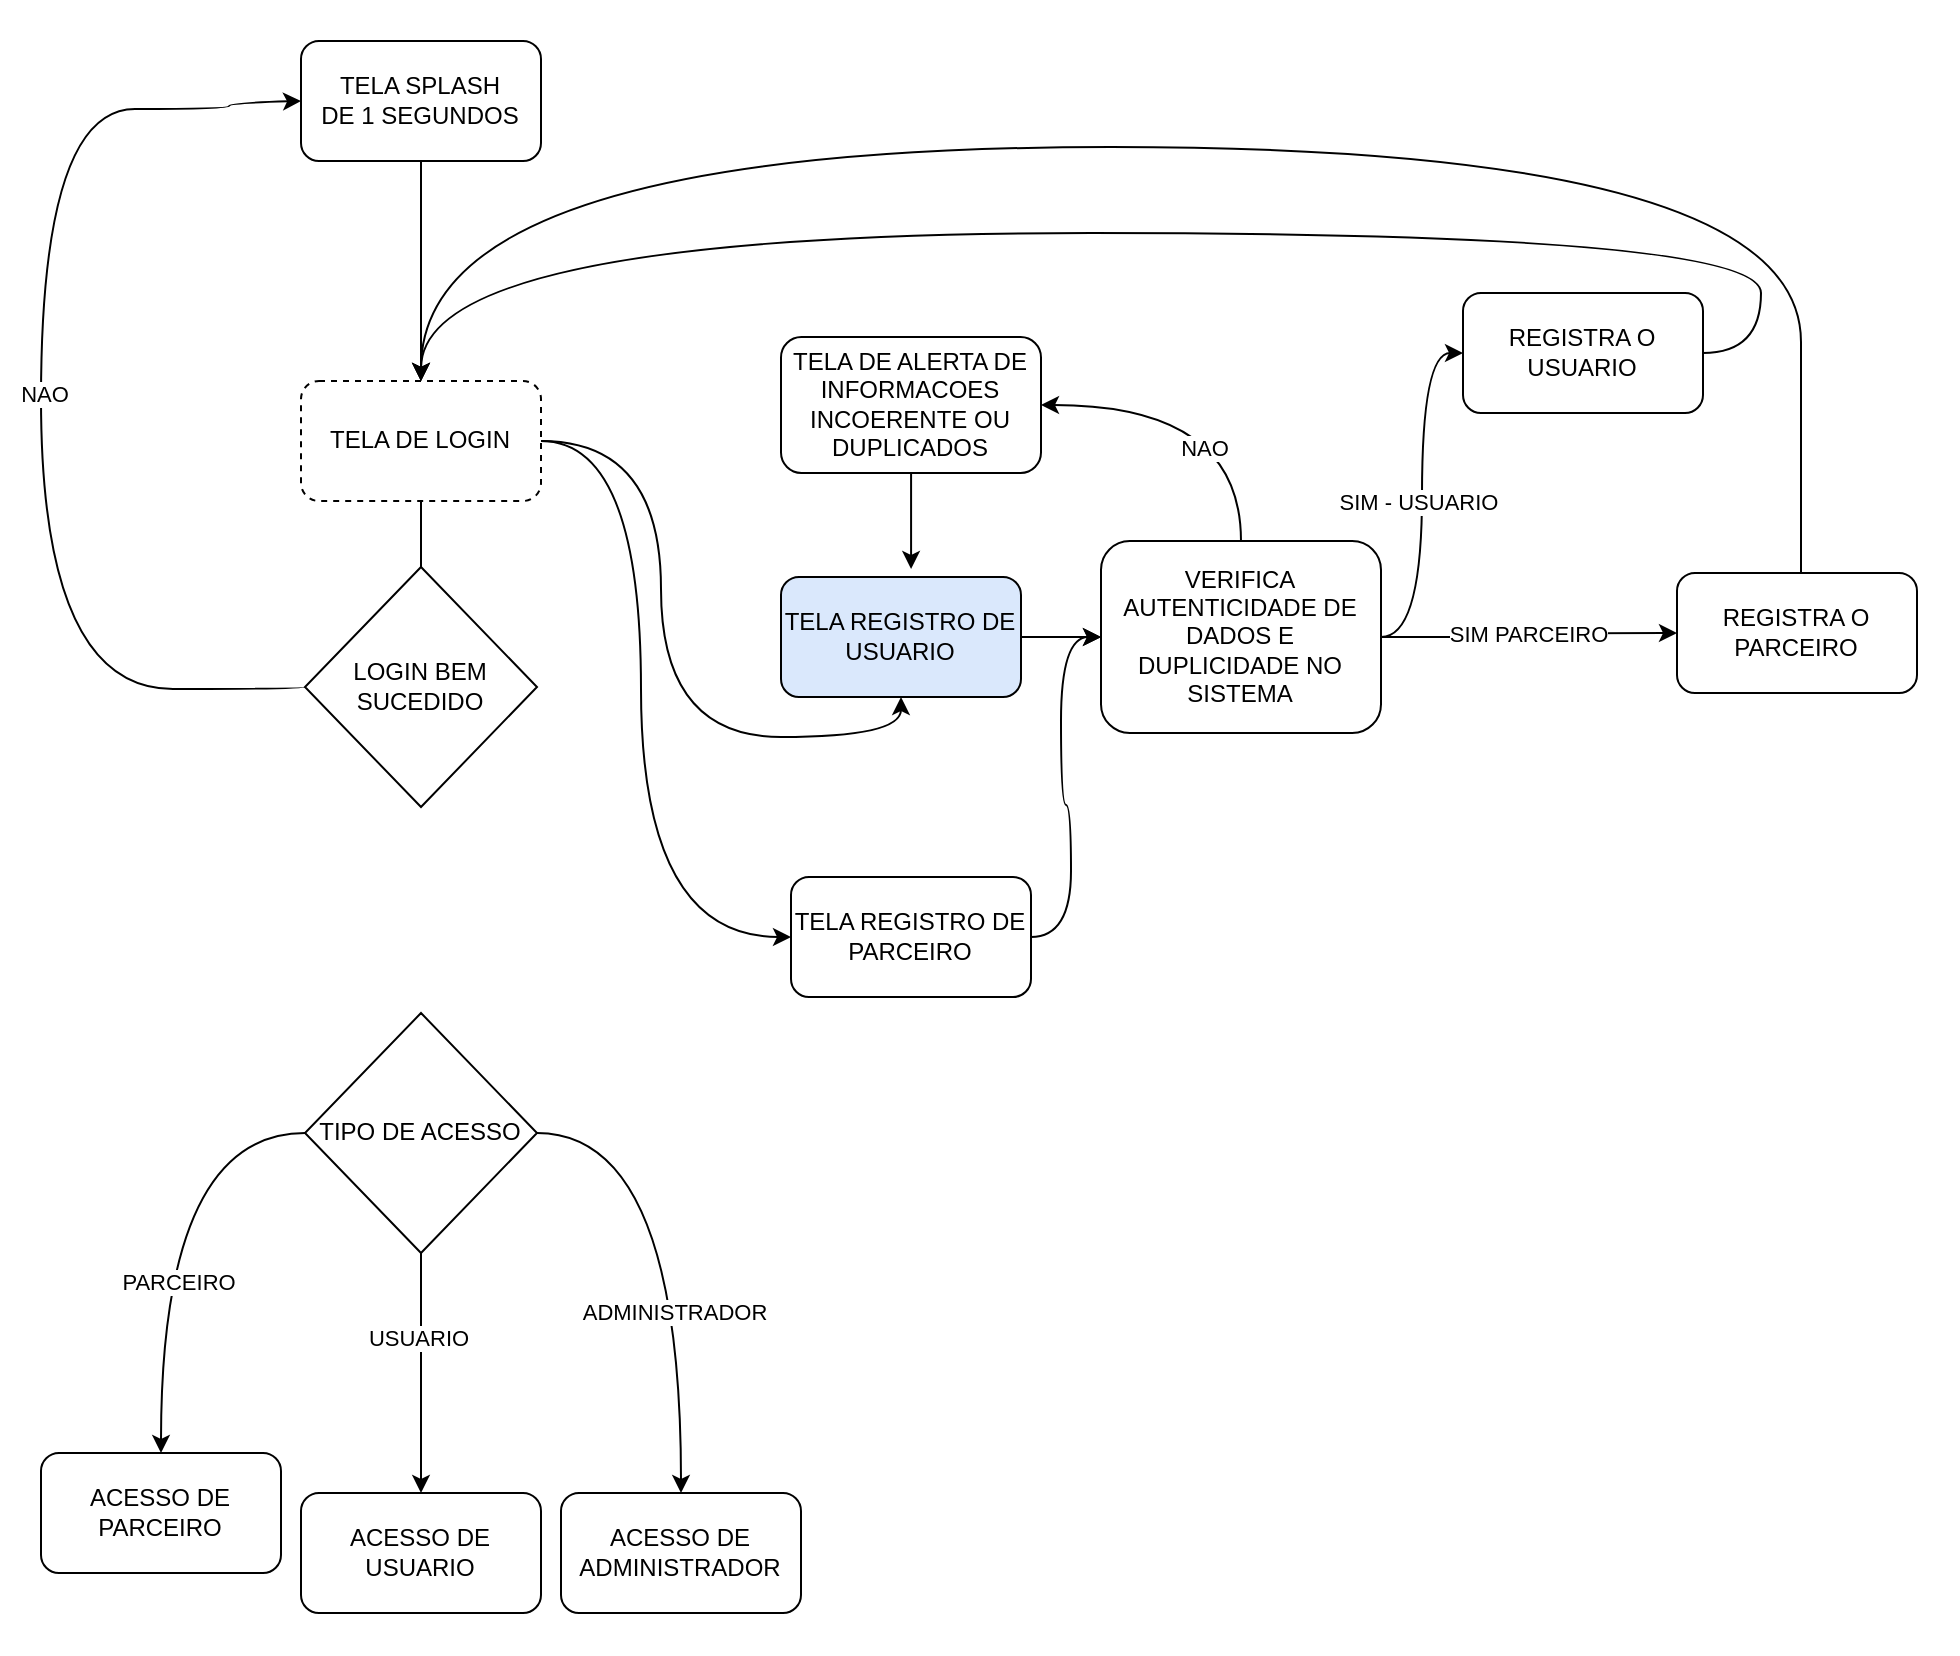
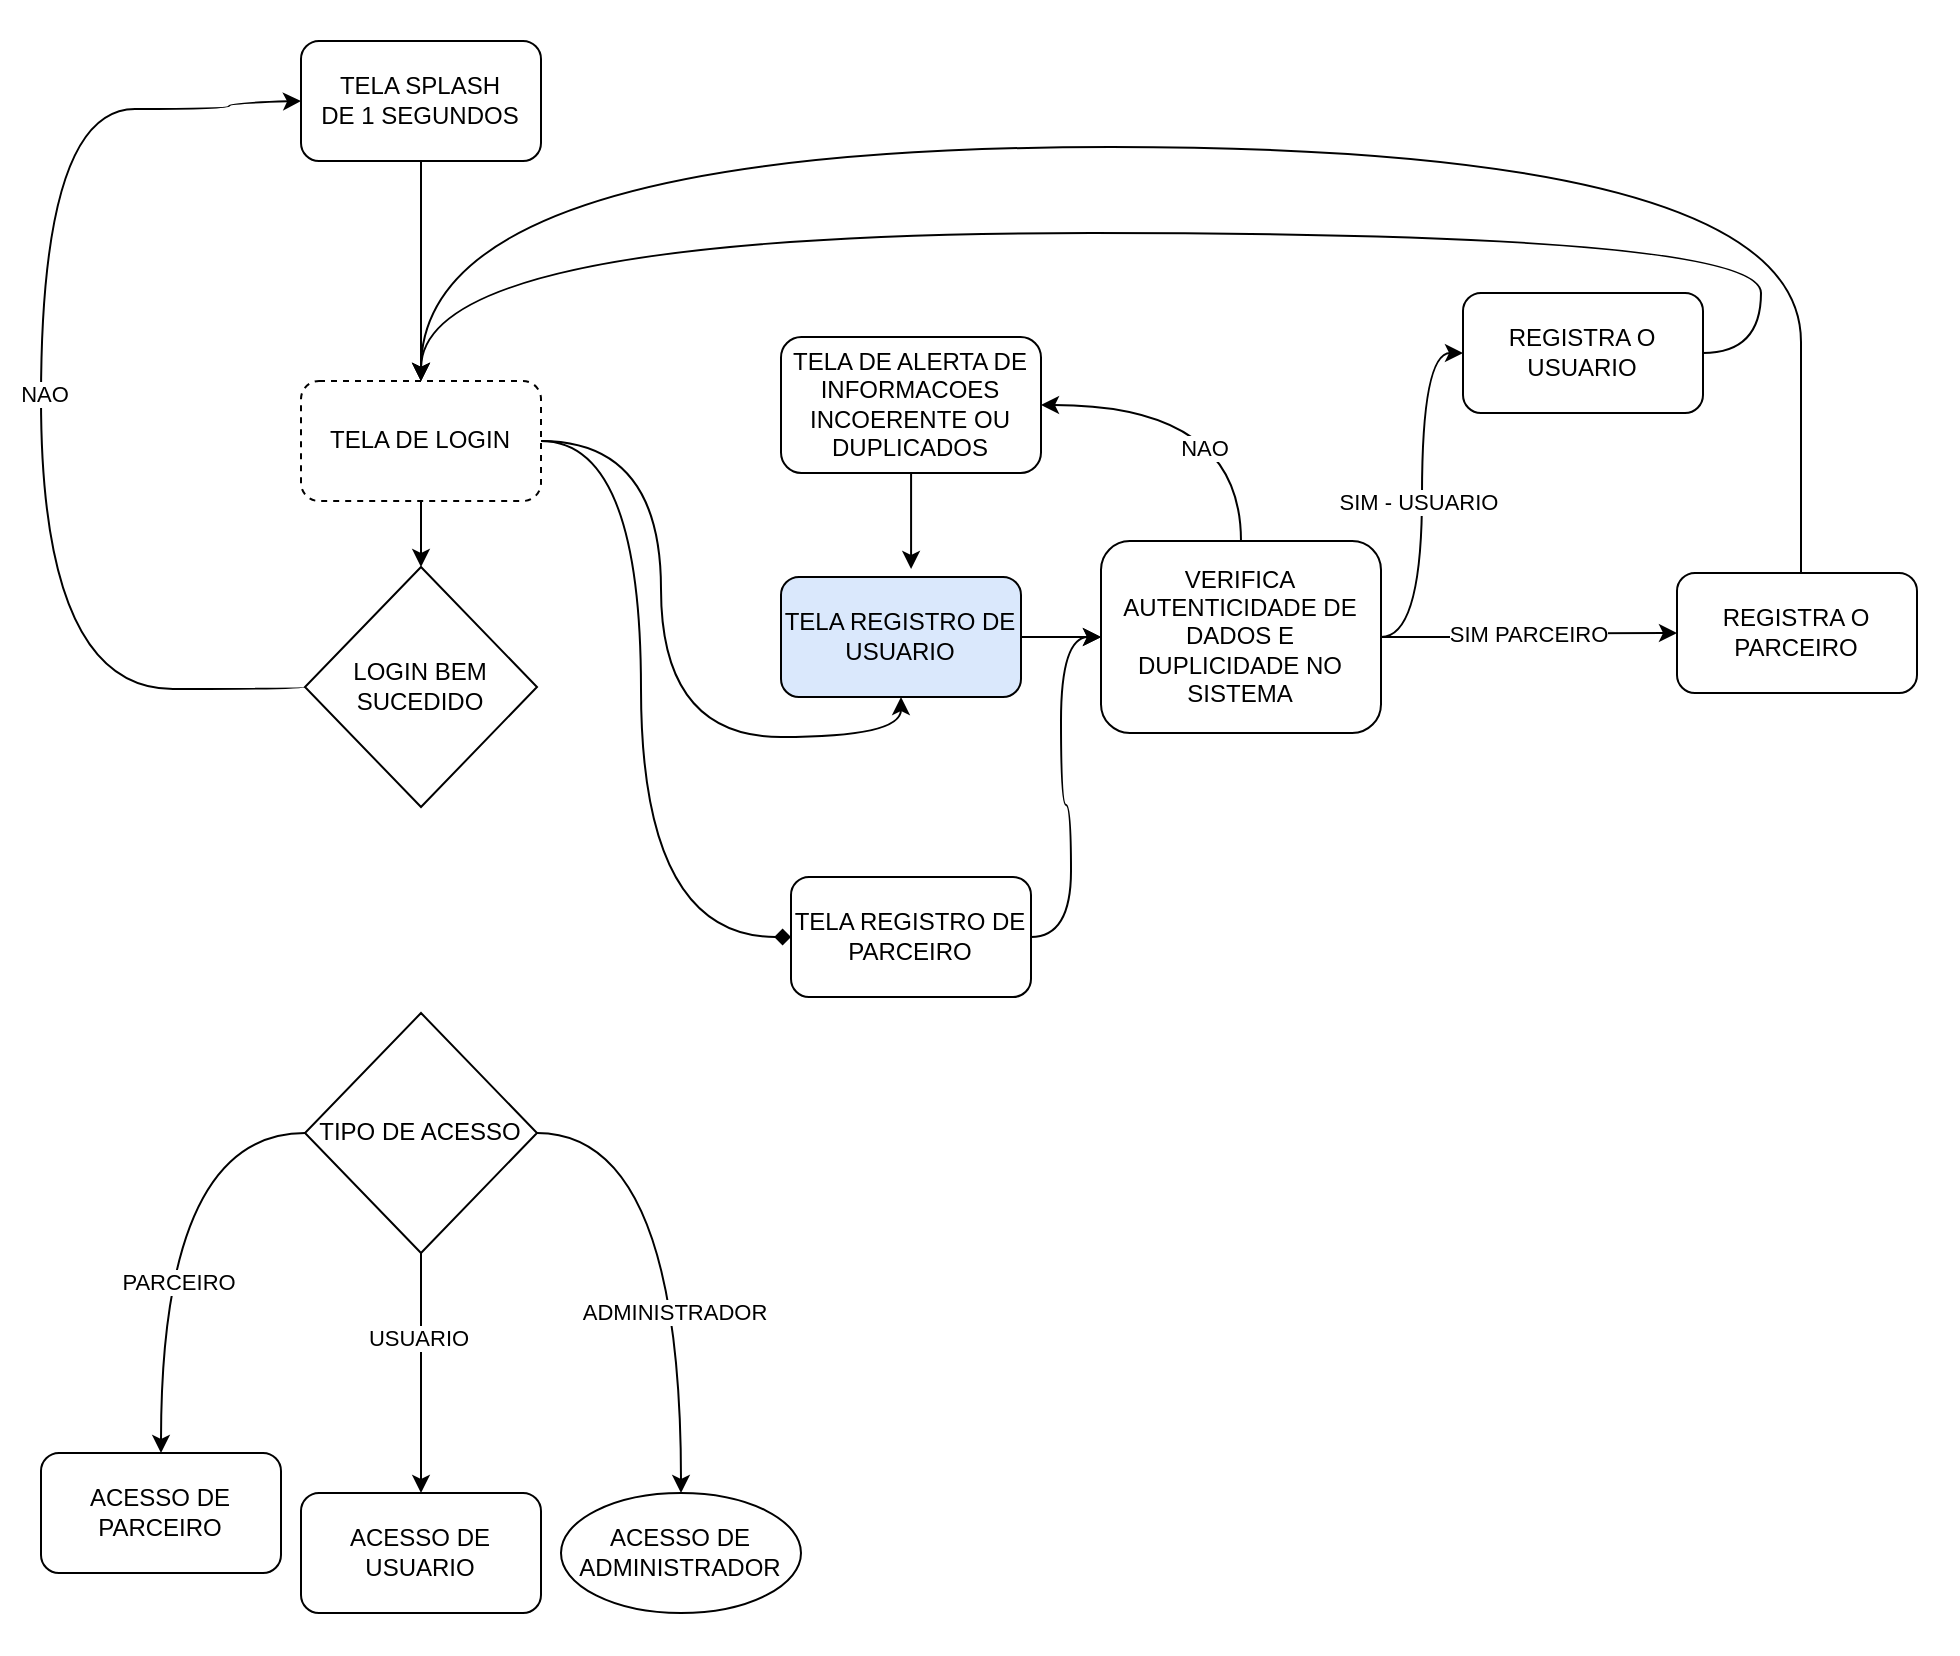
  <mxCell id="0" />
  <mxCell id="1" parent="0" />
  <mxCell id="2" style="edgeStyle=orthogonalEdgeStyle;rounded=0;orthogonalLoop=1;jettySize=auto;html=1;entryX=0.5;entryY=0;entryDx=0;entryDy=0;" parent="1" source="3" target="7" edge="1"><mxGeometry relative="1" as="geometry" /></mxCell>
  <mxCell id="3" value="TELA SPLASH&lt;div&gt;DE 1 SEGUNDOS&lt;/div&gt;" style="rounded=1;whiteSpace=wrap;html=1;" parent="1" vertex="1"><mxGeometry x="150" y="20" width="120" height="60" as="geometry" /></mxCell>
- <mxCell id="4" style="edgeStyle=orthogonalEdgeStyle;rounded=0;orthogonalLoop=1;jettySize=auto;html=1;entryX=0.5;entryY=0;entryDx=0;entryDy=0;endArrow=none;" parent="1" source="7" target="10" edge="1"><mxGeometry relative="1" as="geometry" /></mxCell>
+ <mxCell id="4" style="edgeStyle=orthogonalEdgeStyle;rounded=0;orthogonalLoop=1;jettySize=auto;html=1;entryX=0.5;entryY=0;entryDx=0;entryDy=0;" parent="1" source="7" target="10" edge="1"><mxGeometry relative="1" as="geometry" /></mxCell>
  <mxCell id="5" style="edgeStyle=orthogonalEdgeStyle;curved=1;rounded=0;orthogonalLoop=1;jettySize=auto;html=1;entryX=0.5;entryY=1;entryDx=0;entryDy=0;" parent="1" source="7" target="14" edge="1"><mxGeometry relative="1" as="geometry" /></mxCell>
- <mxCell id="6" style="edgeStyle=orthogonalEdgeStyle;curved=1;rounded=0;orthogonalLoop=1;jettySize=auto;html=1;entryX=0;entryY=0.5;entryDx=0;entryDy=0;" parent="1" source="7" target="35" edge="1"><mxGeometry relative="1" as="geometry"><Array as="points"><mxPoint x="320" y="220" /><mxPoint x="320" y="468" /></Array></mxGeometry></mxCell>
+ <mxCell id="6" style="edgeStyle=orthogonalEdgeStyle;curved=1;rounded=0;orthogonalLoop=1;jettySize=auto;html=1;entryX=0;entryY=0.5;entryDx=0;entryDy=0;endArrow=diamond;" parent="1" source="7" target="35" edge="1"><mxGeometry relative="1" as="geometry"><Array as="points"><mxPoint x="320" y="220" /><mxPoint x="320" y="468" /></Array></mxGeometry></mxCell>
  <mxCell id="7" value="TELA DE LOGIN" style="rounded=1;whiteSpace=wrap;html=1;dashed=1;" parent="1" vertex="1"><mxGeometry x="150" y="190" width="120" height="60" as="geometry" /></mxCell>
  <mxCell id="8" style="edgeStyle=orthogonalEdgeStyle;curved=1;rounded=0;orthogonalLoop=1;jettySize=auto;html=1;entryX=0;entryY=0.5;entryDx=0;entryDy=0;exitX=0;exitY=0.5;exitDx=0;exitDy=0;" parent="1" source="10" target="3" edge="1"><mxGeometry relative="1" as="geometry"><Array as="points"><mxPoint x="20" y="344" /><mxPoint x="20" y="54" /><mxPoint x="114" y="54" /><mxPoint x="114" y="51" /><mxPoint x="150" y="51" /></Array><mxPoint x="92" y="344" as="sourcePoint" /><mxPoint x="90" y="51" as="targetPoint" /></mxGeometry></mxCell>
  <mxCell id="9" value="NAO" style="edgeLabel;html=1;align=center;verticalAlign=middle;resizable=0;points=[];" parent="8" vertex="1" connectable="0"><mxGeometry x="0.012" y="-1" relative="1" as="geometry"><mxPoint as="offset" /></mxGeometry></mxCell>
  <mxCell id="10" value="LOGIN BEM SUCEDIDO" style="rhombus;whiteSpace=wrap;html=1;" parent="1" vertex="1"><mxGeometry x="152" y="283" width="116" height="120" as="geometry" /></mxCell>
  <mxCell id="11" value="ACESSO DE USUARIO" style="rounded=1;whiteSpace=wrap;html=1;" parent="1" vertex="1"><mxGeometry x="150" y="746" width="120" height="60" as="geometry" /></mxCell>
- <mxCell id="12" value="ACESSO DE ADMINISTRADOR" style="rounded=1;whiteSpace=wrap;html=1;" parent="1" vertex="1"><mxGeometry x="280" y="746" width="120" height="60" as="geometry" /></mxCell>
+ <mxCell id="12" value="ACESSO DE ADMINISTRADOR" style="ellipse;whiteSpace=wrap;html=1;" parent="1" vertex="1"><mxGeometry x="280" y="746" width="120" height="60" as="geometry" /></mxCell>
  <mxCell id="13" style="edgeStyle=orthogonalEdgeStyle;curved=1;rounded=0;orthogonalLoop=1;jettySize=auto;html=1;entryX=0;entryY=0.5;entryDx=0;entryDy=0;" parent="1" source="14" target="29" edge="1"><mxGeometry relative="1" as="geometry" /></mxCell>
  <mxCell id="14" value="TELA REGISTRO DE USUARIO" style="rounded=1;whiteSpace=wrap;html=1;fillColor=#dae8fc;" parent="1" vertex="1"><mxGeometry x="390" y="288" width="120" height="60" as="geometry" /></mxCell>
  <mxCell id="15" value="ACESSO DE PARCEIRO" style="rounded=1;whiteSpace=wrap;html=1;" parent="1" vertex="1"><mxGeometry x="20" y="726" width="120" height="60" as="geometry" /></mxCell>
  <mxCell id="16" style="edgeStyle=orthogonalEdgeStyle;curved=1;rounded=0;orthogonalLoop=1;jettySize=auto;html=1;entryX=0.5;entryY=0;entryDx=0;entryDy=0;" parent="1" source="22" target="15" edge="1"><mxGeometry relative="1" as="geometry" /></mxCell>
  <mxCell id="17" value="PARCEIRO" style="edgeLabel;html=1;align=center;verticalAlign=middle;resizable=0;points=[];" parent="16" vertex="1" connectable="0"><mxGeometry x="0.256" y="8" relative="1" as="geometry"><mxPoint as="offset" /></mxGeometry></mxCell>
  <mxCell id="18" style="edgeStyle=orthogonalEdgeStyle;curved=1;rounded=0;orthogonalLoop=1;jettySize=auto;html=1;entryX=0.5;entryY=0;entryDx=0;entryDy=0;" parent="1" source="22" target="11" edge="1"><mxGeometry relative="1" as="geometry" /></mxCell>
  <mxCell id="19" value="USUARIO" style="edgeLabel;html=1;align=center;verticalAlign=middle;resizable=0;points=[];" parent="18" vertex="1" connectable="0"><mxGeometry x="-0.299" y="-2" relative="1" as="geometry"><mxPoint as="offset" /></mxGeometry></mxCell>
  <mxCell id="20" style="edgeStyle=orthogonalEdgeStyle;curved=1;rounded=0;orthogonalLoop=1;jettySize=auto;html=1;entryX=0.5;entryY=0;entryDx=0;entryDy=0;" parent="1" source="22" target="12" edge="1"><mxGeometry relative="1" as="geometry" /></mxCell>
  <mxCell id="21" value="ADMINISTRADOR" style="edgeLabel;html=1;align=center;verticalAlign=middle;resizable=0;points=[];" parent="20" vertex="1" connectable="0"><mxGeometry x="0.278" y="-4" relative="1" as="geometry"><mxPoint as="offset" /></mxGeometry></mxCell>
  <mxCell id="22" value="TIPO DE ACESSO" style="rhombus;whiteSpace=wrap;html=1;" parent="1" vertex="1"><mxGeometry x="152" y="506" width="116" height="120" as="geometry" /></mxCell>
  <mxCell id="23" style="edgeStyle=orthogonalEdgeStyle;curved=1;rounded=0;orthogonalLoop=1;jettySize=auto;html=1;entryX=0;entryY=0.5;entryDx=0;entryDy=0;" parent="1" source="29" target="31" edge="1"><mxGeometry relative="1" as="geometry" /></mxCell>
  <mxCell id="24" value="SIM - USUARIO" style="edgeLabel;html=1;align=center;verticalAlign=middle;resizable=0;points=[];" parent="23" vertex="1" connectable="0"><mxGeometry x="-0.039" y="2" relative="1" as="geometry"><mxPoint as="offset" /></mxGeometry></mxCell>
  <mxCell id="25" style="edgeStyle=orthogonalEdgeStyle;curved=1;rounded=0;orthogonalLoop=1;jettySize=auto;html=1;entryX=1;entryY=0.5;entryDx=0;entryDy=0;" parent="1" source="29" target="32" edge="1"><mxGeometry relative="1" as="geometry"><Array as="points"><mxPoint x="620" y="202" /></Array></mxGeometry></mxCell>
  <mxCell id="26" value="NAO" style="edgeLabel;html=1;align=center;verticalAlign=middle;resizable=0;points=[];" parent="25" vertex="1" connectable="0"><mxGeometry x="-0.439" y="19" relative="1" as="geometry"><mxPoint as="offset" /></mxGeometry></mxCell>
  <mxCell id="27" style="edgeStyle=orthogonalEdgeStyle;curved=1;rounded=0;orthogonalLoop=1;jettySize=auto;html=1;entryX=0;entryY=0.5;entryDx=0;entryDy=0;" parent="1" source="29" target="37" edge="1"><mxGeometry relative="1" as="geometry" /></mxCell>
  <mxCell id="28" value="SIM PARCEIRO" style="edgeLabel;html=1;align=center;verticalAlign=middle;resizable=0;points=[];" parent="27" vertex="1" connectable="0"><mxGeometry x="-0.023" y="2" relative="1" as="geometry"><mxPoint as="offset" /></mxGeometry></mxCell>
  <mxCell id="29" value="VERIFICA AUTENTICIDADE DE DADOS E DUPLICIDADE NO SISTEMA" style="rounded=1;whiteSpace=wrap;html=1;" parent="1" vertex="1"><mxGeometry x="550" y="270" width="140" height="96" as="geometry" /></mxCell>
  <mxCell id="30" style="edgeStyle=orthogonalEdgeStyle;curved=1;rounded=0;orthogonalLoop=1;jettySize=auto;html=1;entryX=0.5;entryY=0;entryDx=0;entryDy=0;" parent="1" source="31" target="7" edge="1"><mxGeometry relative="1" as="geometry"><Array as="points"><mxPoint x="880" y="116" /><mxPoint x="210" y="116" /></Array></mxGeometry></mxCell>
  <mxCell id="31" value="REGISTRA O USUARIO" style="rounded=1;whiteSpace=wrap;html=1;" parent="1" vertex="1"><mxGeometry x="731" y="146" width="120" height="60" as="geometry" /></mxCell>
  <mxCell id="32" value="TELA DE ALERTA DE INFORMACOES INCOERENTE OU DUPLICADOS" style="rounded=1;whiteSpace=wrap;html=1;" parent="1" vertex="1"><mxGeometry x="390" y="168" width="130" height="68" as="geometry" /></mxCell>
  <mxCell id="33" style="edgeStyle=orthogonalEdgeStyle;curved=1;rounded=0;orthogonalLoop=1;jettySize=auto;html=1;entryX=0.542;entryY=-0.067;entryDx=0;entryDy=0;entryPerimeter=0;" parent="1" source="32" target="14" edge="1"><mxGeometry relative="1" as="geometry" /></mxCell>
  <mxCell id="34" style="edgeStyle=orthogonalEdgeStyle;curved=1;rounded=0;orthogonalLoop=1;jettySize=auto;html=1;entryX=0;entryY=0.5;entryDx=0;entryDy=0;" parent="1" source="35" target="29" edge="1"><mxGeometry relative="1" as="geometry" /></mxCell>
  <mxCell id="35" value="TELA REGISTRO DE PARCEIRO" style="rounded=1;whiteSpace=wrap;html=1;" parent="1" vertex="1"><mxGeometry x="395" y="438" width="120" height="60" as="geometry" /></mxCell>
  <mxCell id="36" style="edgeStyle=orthogonalEdgeStyle;curved=1;rounded=0;orthogonalLoop=1;jettySize=auto;html=1;entryX=0.5;entryY=0;entryDx=0;entryDy=0;" parent="1" source="37" target="7" edge="1"><mxGeometry relative="1" as="geometry"><Array as="points"><mxPoint x="900" y="268" /><mxPoint x="900" y="73" /><mxPoint x="210" y="73" /></Array></mxGeometry></mxCell>
  <mxCell id="37" value="REGISTRA O PARCEIRO" style="rounded=1;whiteSpace=wrap;html=1;" parent="1" vertex="1"><mxGeometry x="838" y="286" width="120" height="60" as="geometry" /></mxCell>
